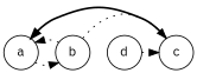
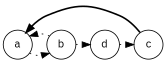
  digraph {
    fontname="IBM Plex Sans"
    node [fontname="IBM Plex Sans" shape=circle]
    edge [fontname="IBM Plex Sans" style=dotted]
    a
    b
    c
    d
    subgraph sub_1 {
      rank=same
      a
      b
      c
      d
    }
    a -> b
    b -> a
-   b -> c
+   b -> d
    c -> a [style=bold]
    d -> c
  }
